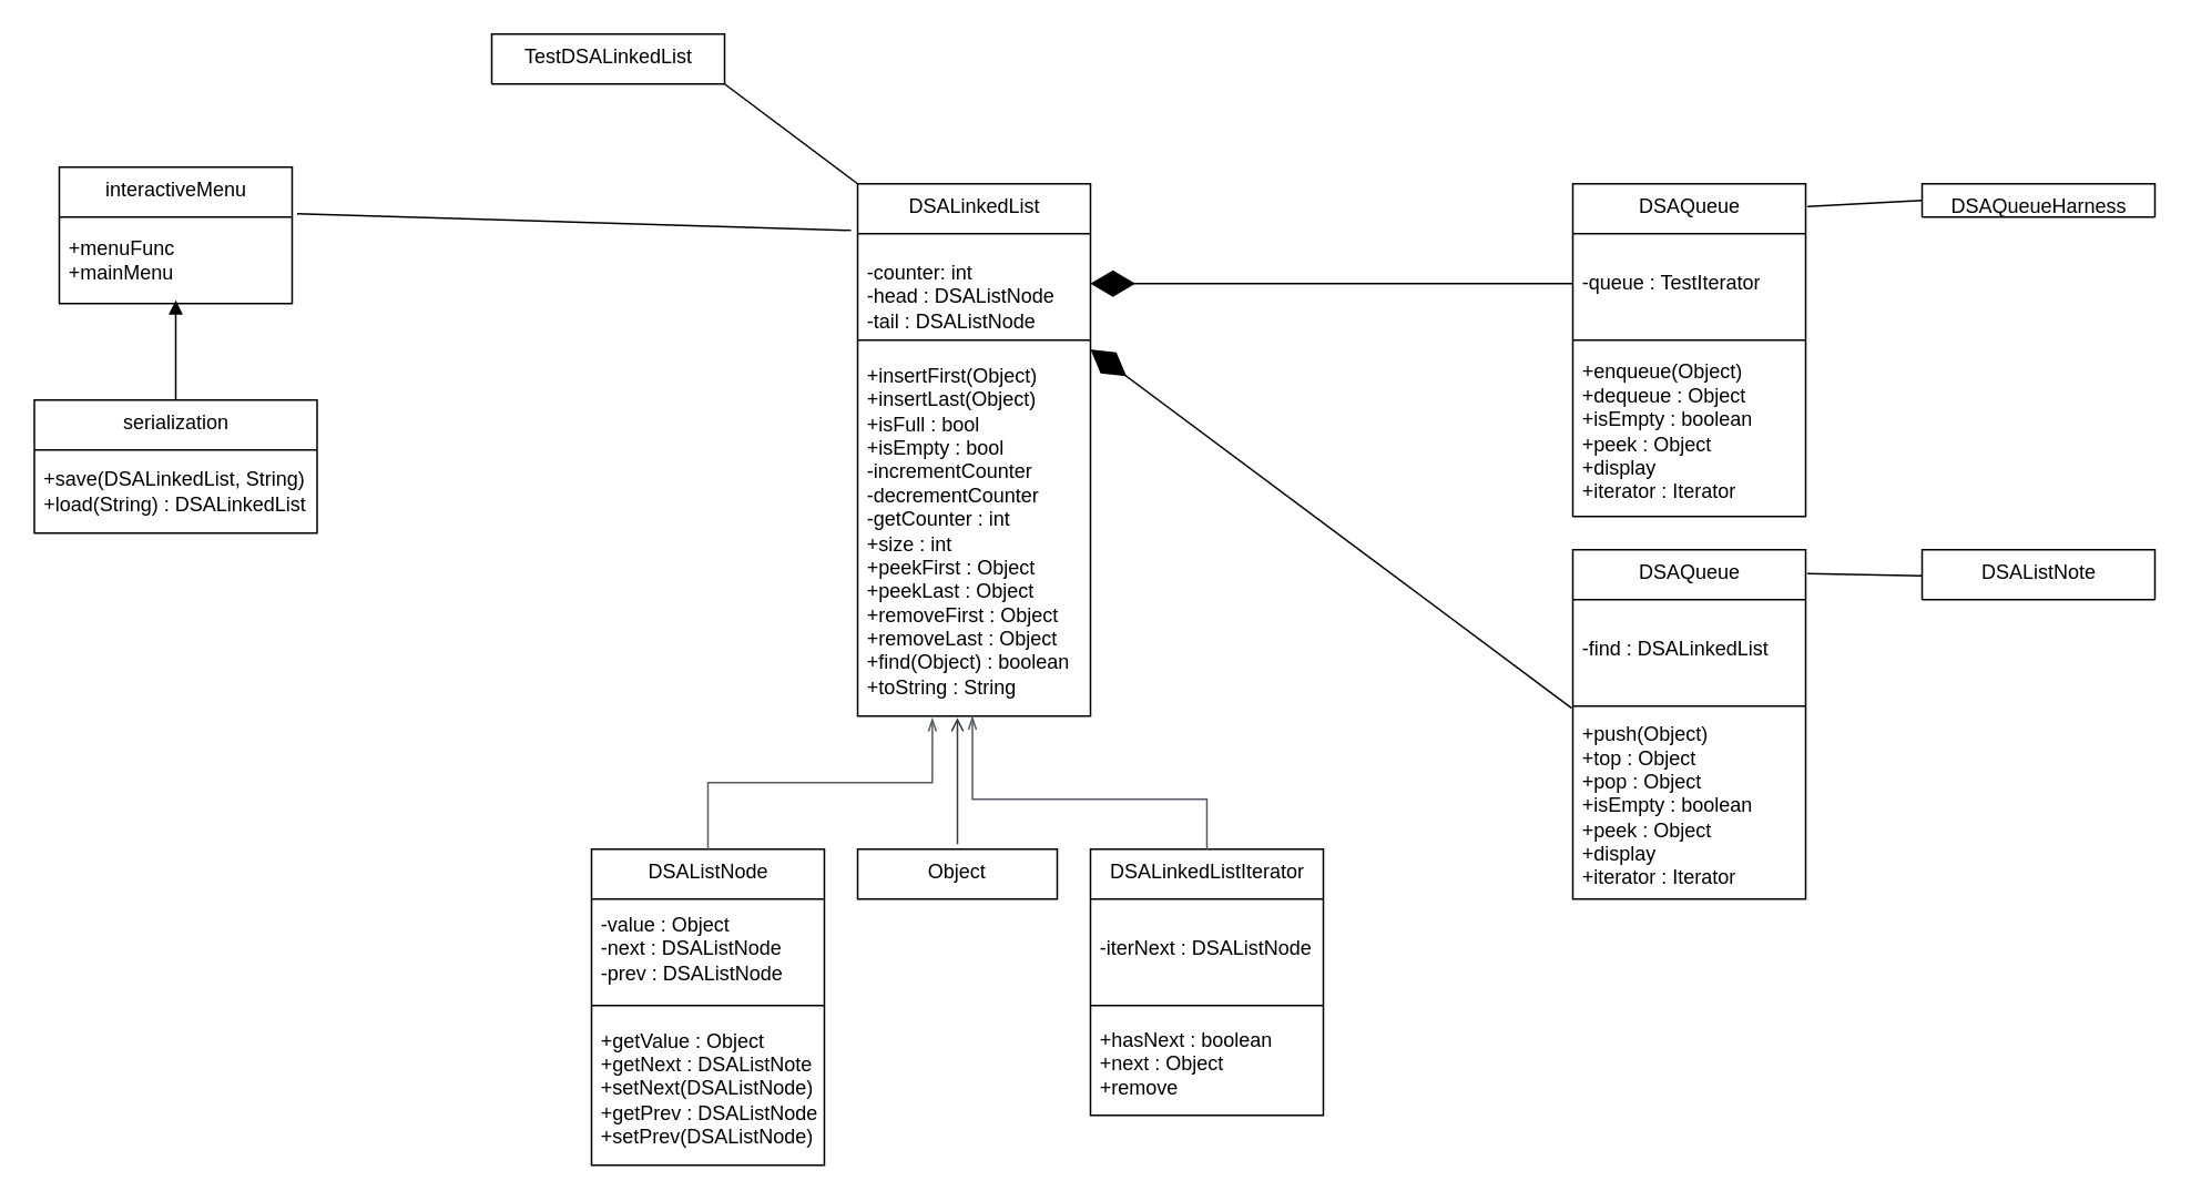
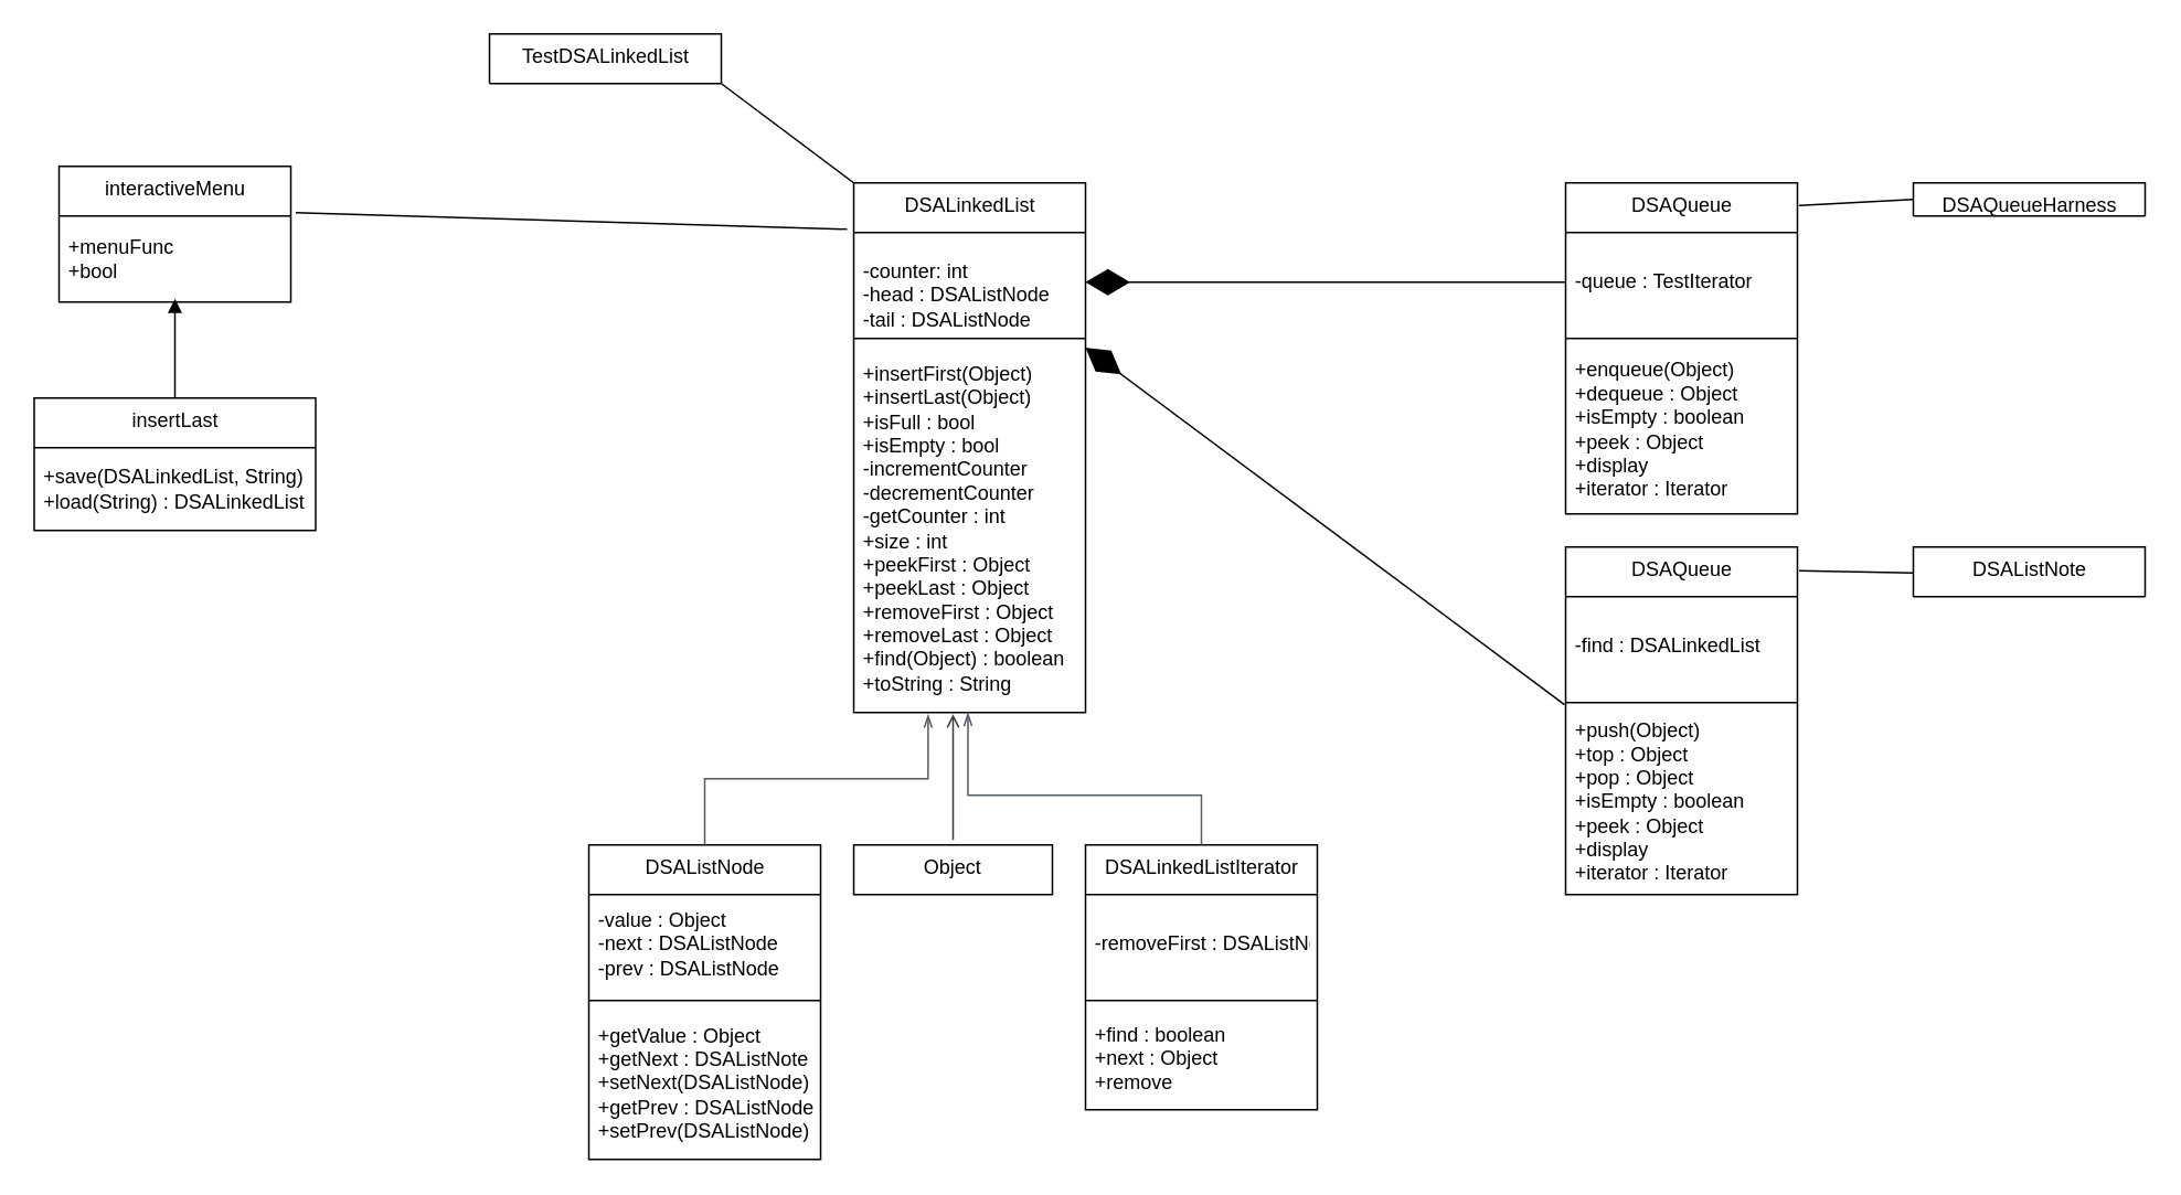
  <mxCell id="0" />
  <mxCell id="1" parent="0" />
  <mxCell id="2" value="DSALinkedList" style="swimlane;fontStyle=0;align=center;verticalAlign=top;childLayout=stackLayout;horizontal=1;startSize=30;horizontalStack=0;resizeParent=1;resizeParentMax=0;resizeLast=0;collapsible=0;marginBottom=0;html=1;" parent="1" vertex="1"><mxGeometry x="515" y="110" width="140" height="320" as="geometry" /></mxCell>
  <mxCell id="3" value="&lt;br&gt;-counter: int&amp;nbsp;&lt;br&gt;-head : DSAListNode&lt;br&gt;-tail : DSAListNode" style="text;html=1;strokeColor=none;fillColor=none;align=left;verticalAlign=middle;spacingLeft=4;spacingRight=4;overflow=hidden;rotatable=0;points=[[0,0.5],[1,0.5]];portConstraint=eastwest;" parent="2" vertex="1"><mxGeometry y="30" width="140" height="60" as="geometry" /></mxCell>
  <mxCell id="4" value="" style="line;strokeWidth=1;fillColor=none;align=left;verticalAlign=middle;spacingTop=-1;spacingLeft=3;spacingRight=3;rotatable=0;labelPosition=right;points=[];portConstraint=eastwest;" parent="2" vertex="1"><mxGeometry y="90" width="140" height="8" as="geometry" /></mxCell>
  <mxCell id="5" value="+insertFirst(Object)&lt;br&gt;+insertLast(Object)&lt;br&gt;+isFull : bool&lt;br&gt;+isEmpty : bool&lt;br&gt;-incrementCounter&lt;br&gt;-decrementCounter&lt;br&gt;-getCounter : int&lt;br&gt;+size : int&lt;br&gt;+peekFirst : Object&lt;br&gt;+peekLast : Object&lt;br&gt;+removeFirst : Object&lt;br&gt;+removeLast : Object&lt;br&gt;+find(Object) : boolean&lt;br&gt;+toString : String" style="text;html=1;strokeColor=none;fillColor=none;align=left;verticalAlign=middle;spacingLeft=4;spacingRight=4;overflow=hidden;rotatable=0;points=[[0,0.5],[1,0.5]];portConstraint=eastwest;" parent="2" vertex="1"><mxGeometry y="98" width="140" height="222" as="geometry" /></mxCell>
  <mxCell id="6" value="DSAListNode" style="swimlane;fontStyle=0;align=center;verticalAlign=top;childLayout=stackLayout;horizontal=1;startSize=30;horizontalStack=0;resizeParent=1;resizeParentMax=0;resizeLast=0;collapsible=0;marginBottom=0;html=1;" parent="1" vertex="1"><mxGeometry x="355" y="510" width="140" height="190" as="geometry" /></mxCell>
  <mxCell id="7" value="-value : Object&lt;br&gt;-next : DSAListNode&lt;br&gt;-prev : DSAListNode" style="text;html=1;strokeColor=none;fillColor=none;align=left;verticalAlign=middle;spacingLeft=4;spacingRight=4;overflow=hidden;rotatable=0;points=[[0,0.5],[1,0.5]];portConstraint=eastwest;" parent="6" vertex="1"><mxGeometry y="30" width="140" height="60" as="geometry" /></mxCell>
  <mxCell id="8" value="" style="line;strokeWidth=1;fillColor=none;align=left;verticalAlign=middle;spacingTop=-1;spacingLeft=3;spacingRight=3;rotatable=0;labelPosition=right;points=[];portConstraint=eastwest;" parent="6" vertex="1"><mxGeometry y="90" width="140" height="8" as="geometry" /></mxCell>
  <mxCell id="9" value="+getValue : Object&lt;br&gt;+getNext : DSAListNote&lt;br&gt;+setNext(DSAListNode)&lt;br&gt;+getPrev : DSAListNode&lt;br&gt;+setPrev(DSAListNode)" style="text;html=1;strokeColor=none;fillColor=none;align=left;verticalAlign=middle;spacingLeft=4;spacingRight=4;overflow=hidden;rotatable=0;points=[[0,0.5],[1,0.5]];portConstraint=eastwest;" parent="6" vertex="1"><mxGeometry y="98" width="140" height="92" as="geometry" /></mxCell>
  <mxCell id="10" value="Object" style="shape=note2;boundedLbl=1;whiteSpace=wrap;html=1;size=0;verticalAlign=top;align=center;" parent="1" vertex="1"><mxGeometry x="515" y="510" width="120" height="30" as="geometry" /></mxCell>
  <mxCell id="11" value="DSALinkedListIterator" style="swimlane;fontStyle=0;align=center;verticalAlign=top;childLayout=stackLayout;horizontal=1;startSize=30;horizontalStack=0;resizeParent=1;resizeParentMax=0;resizeLast=0;collapsible=0;marginBottom=0;html=1;" parent="1" vertex="1"><mxGeometry x="655" y="510" width="140" height="160" as="geometry" /></mxCell>
- <mxCell id="12" value="-iterNext : DSAListNode" style="text;html=1;strokeColor=none;fillColor=none;align=left;verticalAlign=middle;spacingLeft=4;spacingRight=4;overflow=hidden;rotatable=0;points=[[0,0.5],[1,0.5]];portConstraint=eastwest;" parent="11" vertex="1"><mxGeometry y="30" width="140" height="60" as="geometry" /></mxCell>
+ <mxCell id="12" value="-removeFirst : DSAListNode" style="text;html=1;strokeColor=none;fillColor=none;align=left;verticalAlign=middle;spacingLeft=4;spacingRight=4;overflow=hidden;rotatable=0;points=[[0,0.5],[1,0.5]];portConstraint=eastwest;" parent="11" vertex="1"><mxGeometry y="30" width="140" height="60" as="geometry" /></mxCell>
  <mxCell id="13" value="" style="line;strokeWidth=1;fillColor=none;align=left;verticalAlign=middle;spacingTop=-1;spacingLeft=3;spacingRight=3;rotatable=0;labelPosition=right;points=[];portConstraint=eastwest;" parent="11" vertex="1"><mxGeometry y="90" width="140" height="8" as="geometry" /></mxCell>
- <mxCell id="14" value="+hasNext : boolean&lt;br&gt;+next : Object&lt;br&gt;+remove&amp;nbsp;" style="text;html=1;strokeColor=none;fillColor=none;align=left;verticalAlign=middle;spacingLeft=4;spacingRight=4;overflow=hidden;rotatable=0;points=[[0,0.5],[1,0.5]];portConstraint=eastwest;" parent="11" vertex="1"><mxGeometry y="98" width="140" height="62" as="geometry" /></mxCell>
+ <mxCell id="14" value="+find : boolean&lt;br&gt;+next : Object&lt;br&gt;+remove&amp;nbsp;" style="text;html=1;strokeColor=none;fillColor=none;align=left;verticalAlign=middle;spacingLeft=4;spacingRight=4;overflow=hidden;rotatable=0;points=[[0,0.5],[1,0.5]];portConstraint=eastwest;" parent="11" vertex="1"><mxGeometry y="98" width="140" height="62" as="geometry" /></mxCell>
  <mxCell id="15" value="TestDSALinkedList" style="swimlane;fontStyle=0;align=center;verticalAlign=top;childLayout=stackLayout;horizontal=1;startSize=30;horizontalStack=0;resizeParent=1;resizeParentMax=0;resizeLast=0;collapsible=0;marginBottom=0;html=1;" parent="1" vertex="1"><mxGeometry x="295" y="20" width="140" height="30" as="geometry" /></mxCell>
  <mxCell id="16" value="" style="endArrow=none;html=1;entryX=1;entryY=0.5;entryDx=0;entryDy=0;exitX=0;exitY=0;exitDx=0;exitDy=0;" parent="1" source="2" edge="1"><mxGeometry width="50" height="50" relative="1" as="geometry"><mxPoint x="615" y="390" as="sourcePoint" /><mxPoint x="435" y="50" as="targetPoint" /></mxGeometry></mxCell>
  <mxCell id="17" value="DSAQueue" style="swimlane;fontStyle=0;align=center;verticalAlign=top;childLayout=stackLayout;horizontal=1;startSize=30;horizontalStack=0;resizeParent=1;resizeParentMax=0;resizeLast=0;collapsible=0;marginBottom=0;html=1;" parent="1" vertex="1"><mxGeometry x="945" y="110" width="140" height="200" as="geometry" /></mxCell>
  <mxCell id="18" value="-queue : TestIterator" style="text;html=1;strokeColor=none;fillColor=none;align=left;verticalAlign=middle;spacingLeft=4;spacingRight=4;overflow=hidden;rotatable=0;points=[[0,0.5],[1,0.5]];portConstraint=eastwest;" parent="17" vertex="1"><mxGeometry y="30" width="140" height="60" as="geometry" /></mxCell>
  <mxCell id="19" value="" style="line;strokeWidth=1;fillColor=none;align=left;verticalAlign=middle;spacingTop=-1;spacingLeft=3;spacingRight=3;rotatable=0;labelPosition=right;points=[];portConstraint=eastwest;" parent="17" vertex="1"><mxGeometry y="90" width="140" height="8" as="geometry" /></mxCell>
  <mxCell id="20" value="+enqueue(Object)&lt;br&gt;+dequeue : Object&lt;br&gt;+isEmpty : boolean&lt;br&gt;+peek : Object&lt;br&gt;+display&lt;br&gt;+iterator : Iterator" style="text;html=1;strokeColor=none;fillColor=none;align=left;verticalAlign=middle;spacingLeft=4;spacingRight=4;overflow=hidden;rotatable=0;points=[[0,0.5],[1,0.5]];portConstraint=eastwest;" parent="17" vertex="1"><mxGeometry y="98" width="140" height="102" as="geometry" /></mxCell>
  <mxCell id="21" value="" style="endArrow=diamondThin;endFill=1;endSize=24;html=1;entryX=1;entryY=0.5;entryDx=0;entryDy=0;exitX=0;exitY=0.5;exitDx=0;exitDy=0;" parent="1" source="18" target="3" edge="1"><mxGeometry width="160" relative="1" as="geometry"><mxPoint x="675" y="330" as="sourcePoint" /><mxPoint x="835" y="330" as="targetPoint" /></mxGeometry></mxCell>
  <mxCell id="22" value="DSAQueue" style="swimlane;fontStyle=0;align=center;verticalAlign=top;childLayout=stackLayout;horizontal=1;startSize=30;horizontalStack=0;resizeParent=1;resizeParentMax=0;resizeLast=0;collapsible=0;marginBottom=0;html=1;" parent="1" vertex="1"><mxGeometry x="945" y="330" width="140" height="210" as="geometry" /></mxCell>
  <mxCell id="23" value="-find : DSALinkedList" style="text;html=1;strokeColor=none;fillColor=none;align=left;verticalAlign=middle;spacingLeft=4;spacingRight=4;overflow=hidden;rotatable=0;points=[[0,0.5],[1,0.5]];portConstraint=eastwest;" parent="22" vertex="1"><mxGeometry y="30" width="140" height="60" as="geometry" /></mxCell>
  <mxCell id="24" value="" style="line;strokeWidth=1;fillColor=none;align=left;verticalAlign=middle;spacingTop=-1;spacingLeft=3;spacingRight=3;rotatable=0;labelPosition=right;points=[];portConstraint=eastwest;" parent="22" vertex="1"><mxGeometry y="90" width="140" height="8" as="geometry" /></mxCell>
  <mxCell id="25" value="+push(Object)&lt;br&gt;+top : Object&lt;br&gt;+pop : Object&lt;br&gt;+isEmpty : boolean&lt;br&gt;+peek : Object&lt;br&gt;+display&lt;br&gt;+iterator : Iterator" style="text;html=1;strokeColor=none;fillColor=none;align=left;verticalAlign=middle;spacingLeft=4;spacingRight=4;overflow=hidden;rotatable=0;points=[[0,0.5],[1,0.5]];portConstraint=eastwest;" parent="22" vertex="1"><mxGeometry y="98" width="140" height="112" as="geometry" /></mxCell>
  <mxCell id="26" value="" style="endArrow=diamondThin;endFill=1;endSize=24;html=1;entryX=1;entryY=0.5;entryDx=0;entryDy=0;exitX=-0.005;exitY=-0.025;exitDx=0;exitDy=0;exitPerimeter=0;" parent="1" source="25" edge="1"><mxGeometry width="160" relative="1" as="geometry"><mxPoint x="945" y="209.58" as="sourcePoint" /><mxPoint x="655" y="209.58" as="targetPoint" /></mxGeometry></mxCell>
  <mxCell id="27" value="DSAQueueHarness" style="swimlane;fontStyle=0;align=center;verticalAlign=top;childLayout=stackLayout;horizontal=1;startSize=30;horizontalStack=0;resizeParent=1;resizeParentMax=0;resizeLast=0;collapsible=0;marginBottom=0;html=1;" parent="1" vertex="1"><mxGeometry x="1155" y="110" width="140" height="20" as="geometry" /></mxCell>
  <mxCell id="28" value="DSAListNote" style="swimlane;fontStyle=0;align=center;verticalAlign=top;childLayout=stackLayout;horizontal=1;startSize=30;horizontalStack=0;resizeParent=1;resizeParentMax=0;resizeLast=0;collapsible=0;marginBottom=0;html=1;" parent="1" vertex="1"><mxGeometry x="1155" y="330" width="140" height="30" as="geometry" /></mxCell>
  <mxCell id="29" value="" style="endArrow=none;html=1;entryX=1.007;entryY=0.068;entryDx=0;entryDy=0;entryPerimeter=0;exitX=0;exitY=0.5;exitDx=0;exitDy=0;" parent="1" source="27" target="17" edge="1"><mxGeometry width="50" height="50" relative="1" as="geometry"><mxPoint x="1175" y="320" as="sourcePoint" /><mxPoint x="1225" y="270" as="targetPoint" /></mxGeometry></mxCell>
  <mxCell id="30" value="" style="endArrow=none;html=1;entryX=1.007;entryY=0.068;entryDx=0;entryDy=0;entryPerimeter=0;exitX=0;exitY=0.5;exitDx=0;exitDy=0;" parent="1" edge="1"><mxGeometry width="50" height="50" relative="1" as="geometry"><mxPoint x="1155" y="345.7" as="sourcePoint" /><mxPoint x="1085.98" y="344.3" as="targetPoint" /></mxGeometry></mxCell>
  <mxCell id="31" value="" style="edgeStyle=orthogonalEdgeStyle;html=1;endArrow=none;elbow=vertical;startArrow=open;startFill=0;strokeColor=#36393d;rounded=0;fillColor=#eeeeee;" parent="1" edge="1"><mxGeometry width="100" relative="1" as="geometry"><mxPoint x="575" y="431" as="sourcePoint" /><mxPoint x="575" y="507" as="targetPoint" /><Array as="points"><mxPoint x="575" y="431" /><mxPoint x="575" y="507" /></Array></mxGeometry></mxCell>
  <mxCell id="32" value="" style="edgeStyle=orthogonalEdgeStyle;html=1;endArrow=none;elbow=vertical;startArrow=openThin;startFill=0;strokeColor=#545B64;rounded=0;entryX=0.5;entryY=0;entryDx=0;entryDy=0;" parent="1" target="11" edge="1"><mxGeometry width="100" relative="1" as="geometry"><mxPoint x="584" y="430" as="sourcePoint" /><mxPoint x="815" y="490" as="targetPoint" /><Array as="points"><mxPoint x="584" y="480" /><mxPoint x="725" y="480" /></Array></mxGeometry></mxCell>
  <mxCell id="33" value="" style="edgeStyle=orthogonalEdgeStyle;html=1;endArrow=none;elbow=vertical;startArrow=openThin;startFill=0;strokeColor=#545B64;rounded=0;entryX=0.5;entryY=0;entryDx=0;entryDy=0;exitX=0.321;exitY=1.005;exitDx=0;exitDy=0;exitPerimeter=0;" parent="1" source="5" target="6" edge="1"><mxGeometry width="100" relative="1" as="geometry"><mxPoint x="375" y="430" as="sourcePoint" /><mxPoint x="475" y="430" as="targetPoint" /><Array as="points"><mxPoint x="560" y="470" /><mxPoint x="425" y="470" /></Array></mxGeometry></mxCell>
  <mxCell id="34" value="interactiveMenu" style="swimlane;fontStyle=0;align=center;verticalAlign=top;childLayout=stackLayout;horizontal=1;startSize=30;horizontalStack=0;resizeParent=1;resizeParentMax=0;resizeLast=0;collapsible=0;marginBottom=0;html=1;" parent="1" vertex="1"><mxGeometry x="35" y="100" width="140" height="82" as="geometry" /></mxCell>
- <mxCell id="35" value="+menuFunc&lt;br&gt;+mainMenu" style="text;html=1;strokeColor=none;fillColor=none;align=left;verticalAlign=middle;spacingLeft=4;spacingRight=4;overflow=hidden;rotatable=0;points=[[0,0.5],[1,0.5]];portConstraint=eastwest;" parent="34" vertex="1"><mxGeometry y="30" width="140" height="52" as="geometry" /></mxCell>
- <mxCell id="36" value="serialization" style="swimlane;fontStyle=0;align=center;verticalAlign=top;childLayout=stackLayout;horizontal=1;startSize=30;horizontalStack=0;resizeParent=1;resizeParentMax=0;resizeLast=0;collapsible=0;marginBottom=0;html=1;" parent="1" vertex="1"><mxGeometry x="20" y="240" width="170" height="80" as="geometry" /></mxCell>
+ <mxCell id="35" value="+menuFunc&lt;br&gt;+bool" style="text;html=1;strokeColor=none;fillColor=none;align=left;verticalAlign=middle;spacingLeft=4;spacingRight=4;overflow=hidden;rotatable=0;points=[[0,0.5],[1,0.5]];portConstraint=eastwest;" parent="34" vertex="1"><mxGeometry y="30" width="140" height="52" as="geometry" /></mxCell>
+ <mxCell id="36" value="insertLast" style="swimlane;fontStyle=0;align=center;verticalAlign=top;childLayout=stackLayout;horizontal=1;startSize=30;horizontalStack=0;resizeParent=1;resizeParentMax=0;resizeLast=0;collapsible=0;marginBottom=0;html=1;" parent="1" vertex="1"><mxGeometry x="20" y="240" width="170" height="80" as="geometry" /></mxCell>
  <mxCell id="37" value="+save(DSALinkedList, String)&lt;br&gt;+load(String) : DSALinkedList" style="text;html=1;strokeColor=none;fillColor=none;align=left;verticalAlign=middle;spacingLeft=4;spacingRight=4;overflow=hidden;rotatable=0;points=[[0,0.5],[1,0.5]];portConstraint=eastwest;" parent="36" vertex="1"><mxGeometry y="30" width="170" height="50" as="geometry" /></mxCell>
  <mxCell id="38" value="" style="endArrow=block;html=1;rounded=0;exitX=0.5;exitY=0;exitDx=0;exitDy=0;entryX=0.5;entryY=0.962;entryDx=0;entryDy=0;entryPerimeter=0;" parent="1" source="36" target="35" edge="1"><mxGeometry width="50" height="50" relative="1" as="geometry"><mxPoint x="225" y="430" as="sourcePoint" /><mxPoint x="105" y="190" as="targetPoint" /></mxGeometry></mxCell>
  <mxCell id="39" value="" style="endArrow=none;html=1;rounded=0;entryX=-0.029;entryY=-0.033;entryDx=0;entryDy=0;entryPerimeter=0;exitX=1.021;exitY=-0.038;exitDx=0;exitDy=0;exitPerimeter=0;" parent="1" source="35" target="3" edge="1"><mxGeometry width="50" height="50" relative="1" as="geometry"><mxPoint x="275" y="430" as="sourcePoint" /><mxPoint x="325" y="380" as="targetPoint" /></mxGeometry></mxCell>
